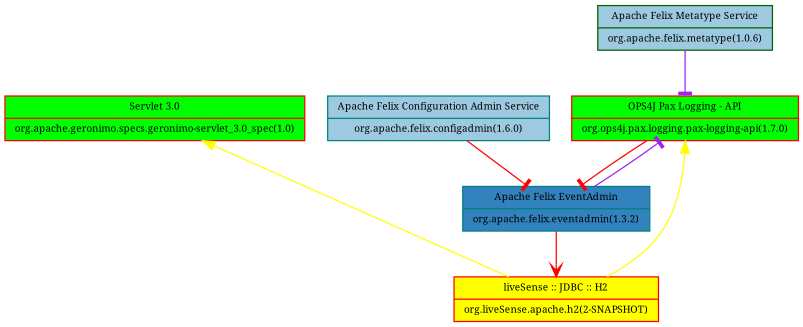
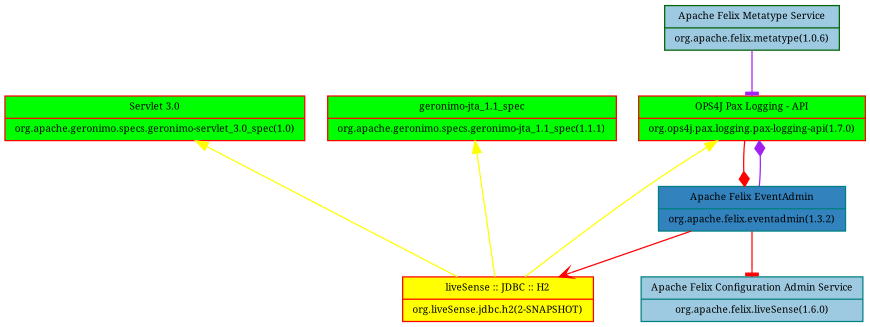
  digraph {
    fontname="Noto Serif"
    node [color=red fillcolor=green fontname="Noto Serif" fontsize=8 shape=record style=filled]
    edge [color=red fontname="Noto Serif"]
    n1 [label="{OPS4J Pax Logging - API | org.ops4j.pax.logging.pax-logging-api(1.7.0)}"]
    n2 [label="{Servlet 3.0 | org.apache.geronimo.specs.geronimo-servlet_3.0_spec(1.0)}"]
+   n3 [label="{geronimo-jta_1.1_spec | org.apache.geronimo.specs.geronimo-jta_1.1_spec(1.1.1)}"]
    n4 [color=teal fillcolor="/blues3/3" label="{Apache Felix EventAdmin | org.apache.felix.eventadmin(1.3.2)}"]
-   n5 [fillcolor=yellow label="{liveSense :: JDBC :: H2 | org.liveSense.apache.h2(2-SNAPSHOT)}"]
-   n6 [color=teal fillcolor="/blues3/2" label="{Apache Felix Configuration Admin Service | org.apache.felix.configadmin(1.6.0)}"]
+   n5 [fillcolor=yellow label="{liveSense :: JDBC :: H2 | org.liveSense.jdbc.h2(2-SNAPSHOT)}"]
+   n6 [color=teal fillcolor="/blues3/2" label="{Apache Felix Configuration Admin Service | org.apache.felix.liveSense(1.6.0)}"]
    n7 [color=darkgreen fillcolor="/blues3/2" label="{Apache Felix Metatype Service | org.apache.felix.metatype(1.0.6)}"]
    subgraph sub_1 {
      rank=same
      n1
      n2
+     n3
    }
-   n1 -> n4 [arrowhead=tee]
-   n4 -> n1 [arrowhead=tee color=purple]
+   n1 -> n4 [arrowhead=diamond]
+   n4 -> n1 [arrowhead=diamond color=purple]
    n4 -> n5 [arrowhead=vee]
-   n6 -> n4 [arrowhead=tee]
+   n4 -> n6 [arrowhead=tee]
    n5 -> n1 [color=yellow]
    n5 -> n2 [color=yellow]
+   n5 -> n3 [color=yellow]
    n7 -> n1 [arrowhead=tee color=purple]
  }
